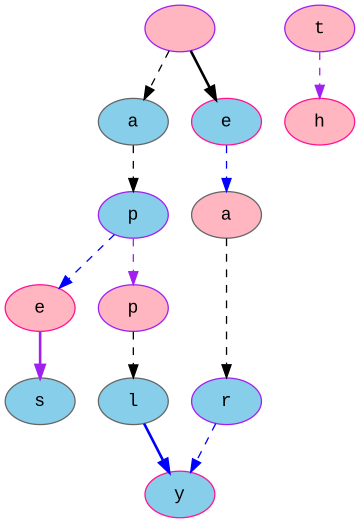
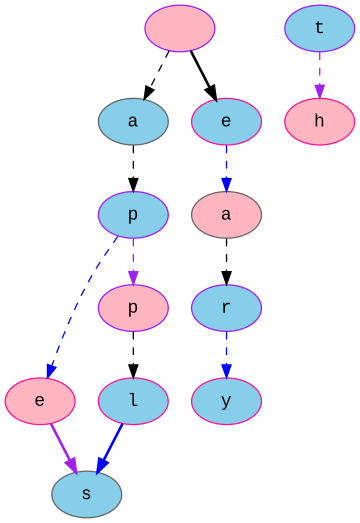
  digraph {
    fontname="Liberation Mono"
    node [color=purple fillcolor=skyblue fontname="Liberation Mono" style=filled]
    edge [color=black fontname="Liberation Mono" style=dashed]
    n1 [fillcolor=lightpink label=" "]
    n2 [color=gray40 label=a]
    n3 [color=deeppink label=e]
    n4 [label=p]
    n5 [color=gray40 fillcolor=lightpink label=a]
    n6 [color=deeppink fillcolor=lightpink label=e]
    n7 [fillcolor=lightpink label=p]
    n8 [label=r]
    n9 [color=gray40 label=s]
-   n10 [color=gray40 label=l]
+   n10 [color=deeppink label=l]
    n11 [color=deeppink label=y]
-   n12 [fillcolor=lightpink label=t]
+   n12 [label=t]
    n13 [color=deeppink fillcolor=lightpink label=h]
    n1 -> n2
    n1 -> n3 [style=bold]
    n2 -> n4
    n3 -> n5 [color=blue]
    n4 -> n6 [color=blue]
    n4 -> n7 [color=purple]
    n5 -> n8
    n6 -> n9 [color=purple style=bold]
    n7 -> n10
    n8 -> n11 [color=blue]
-   n10 -> n11 [color=blue style=bold]
+   n10 -> n9 [color=blue style=bold]
    n12 -> n13 [color=purple]
  }
